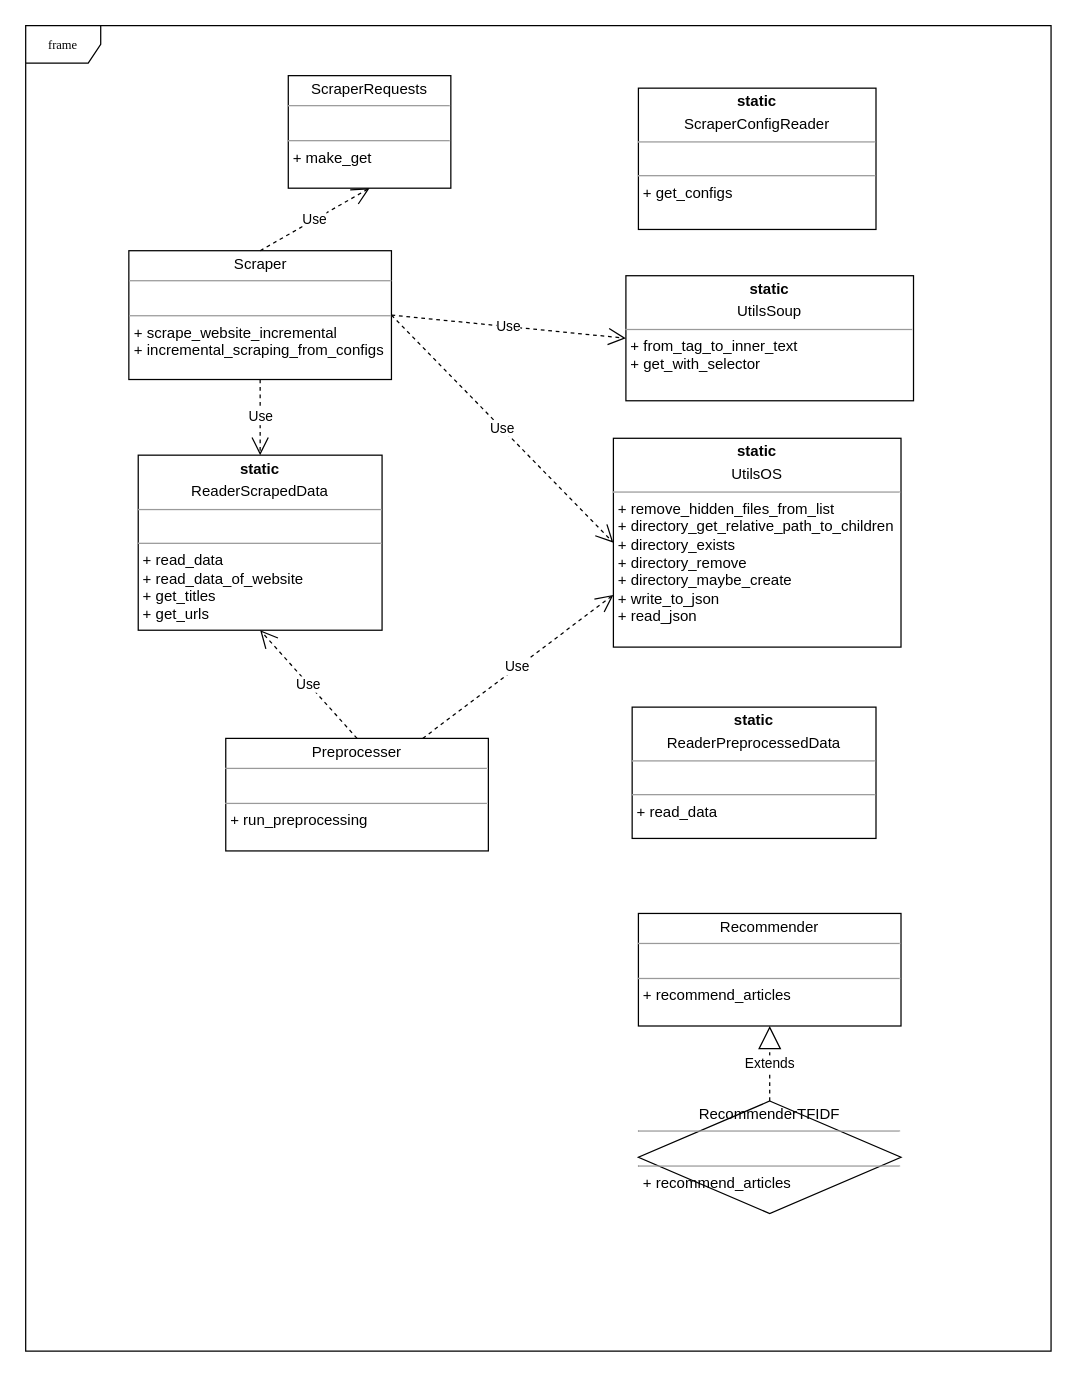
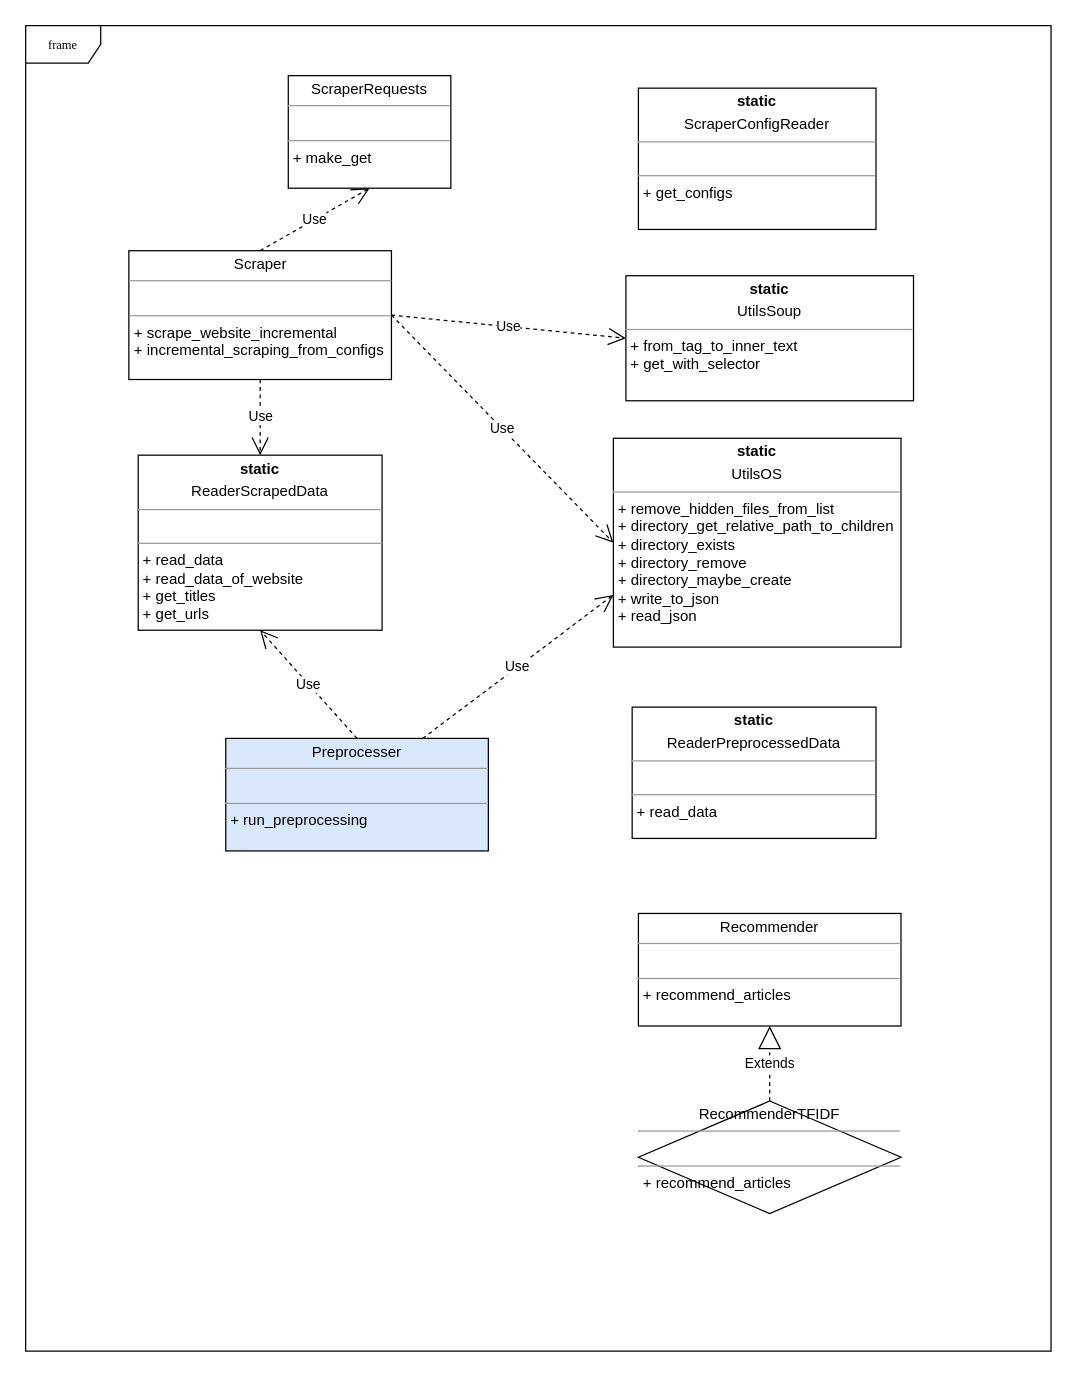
  <mxCell id="0" />
  <mxCell id="1" parent="0" />
  <mxCell id="2" value="frame" style="shape=umlFrame;whiteSpace=wrap;html=1;rounded=0;shadow=0;comic=0;labelBackgroundColor=none;strokeColor=#000000;strokeWidth=1;fillColor=#ffffff;fontFamily=Verdana;fontSize=10;fontColor=#000000;align=center;" parent="1" vertex="1"><mxGeometry x="20" y="20" width="820" height="1060" as="geometry" /></mxCell>
  <mxCell id="3" value="&lt;p style=&quot;margin: 0px ; margin-top: 4px ; text-align: center&quot;&gt;Scraper&lt;/p&gt;&lt;hr size=&quot;1&quot;&gt;&lt;p style=&quot;margin: 0px ; margin-left: 4px&quot;&gt;&lt;br&gt;&lt;/p&gt;&lt;hr size=&quot;1&quot;&gt;&lt;p style=&quot;margin: 0px ; margin-left: 4px&quot;&gt;+ scrape_website_incremental&lt;br&gt;+ incremental_scraping_from_configs&lt;/p&gt;" style="verticalAlign=top;align=left;overflow=fill;fontSize=12;fontFamily=Helvetica;html=1;rounded=0;shadow=0;comic=0;labelBackgroundColor=none;strokeColor=#000000;strokeWidth=1;fillColor=#ffffff;" parent="1" vertex="1"><mxGeometry x="102.5" y="200" width="210" height="103" as="geometry" /></mxCell>
  <mxCell id="4" value="&lt;p style=&quot;margin: 0px ; margin-top: 4px ; text-align: center&quot;&gt;&lt;b&gt;static&lt;/b&gt;&lt;/p&gt;&lt;p style=&quot;margin: 0px ; margin-top: 4px ; text-align: center&quot;&gt;ScraperConfigReader&lt;/p&gt;&lt;hr size=&quot;1&quot;&gt;&lt;p style=&quot;margin: 0px ; margin-left: 4px&quot;&gt;&lt;br&gt;&lt;/p&gt;&lt;hr size=&quot;1&quot;&gt;&lt;p style=&quot;margin: 0px ; margin-left: 4px&quot;&gt;+ get_configs&lt;br&gt;&lt;br&gt;&lt;/p&gt;" style="verticalAlign=top;align=left;overflow=fill;fontSize=12;fontFamily=Helvetica;html=1;rounded=0;shadow=0;comic=0;labelBackgroundColor=none;strokeColor=#000000;strokeWidth=1;fillColor=#ffffff;" vertex="1" parent="1"><mxGeometry x="510" y="70" width="190" height="113" as="geometry" /></mxCell>
  <mxCell id="5" value="&lt;p style=&quot;margin: 0px ; margin-top: 4px ; text-align: center&quot;&gt;&lt;span&gt;ScraperRequests&lt;/span&gt;&lt;br&gt;&lt;/p&gt;&lt;hr size=&quot;1&quot;&gt;&lt;p style=&quot;margin: 0px ; margin-left: 4px&quot;&gt;&lt;br&gt;&lt;/p&gt;&lt;hr size=&quot;1&quot;&gt;&lt;p style=&quot;margin: 0px ; margin-left: 4px&quot;&gt;+ make_get&lt;br&gt;&lt;br&gt;&lt;/p&gt;" style="verticalAlign=top;align=left;overflow=fill;fontSize=12;fontFamily=Helvetica;html=1;rounded=0;shadow=0;comic=0;labelBackgroundColor=none;strokeColor=#000000;strokeWidth=1;fillColor=#ffffff;" vertex="1" parent="1"><mxGeometry x="230" y="60" width="130" height="90" as="geometry" /></mxCell>
  <mxCell id="6" value="&lt;p style=&quot;margin: 0px ; margin-top: 4px ; text-align: center&quot;&gt;&lt;b&gt;static&lt;/b&gt;&lt;/p&gt;&lt;p style=&quot;margin: 0px ; margin-top: 4px ; text-align: center&quot;&gt;ReaderScrapedData&lt;/p&gt;&lt;hr size=&quot;1&quot;&gt;&lt;p style=&quot;margin: 0px ; margin-left: 4px&quot;&gt;&lt;br&gt;&lt;/p&gt;&lt;hr size=&quot;1&quot;&gt;&lt;p style=&quot;margin: 0px ; margin-left: 4px&quot;&gt;+ read_data&lt;/p&gt;&lt;p style=&quot;margin: 0px ; margin-left: 4px&quot;&gt;+&amp;nbsp;read_data_of_website&lt;/p&gt;&lt;p style=&quot;margin: 0px ; margin-left: 4px&quot;&gt;+&amp;nbsp;get_titles&lt;/p&gt;&lt;p style=&quot;margin: 0px ; margin-left: 4px&quot;&gt;+&amp;nbsp;get_urls&lt;br&gt;&lt;br&gt;&lt;/p&gt;" style="verticalAlign=top;align=left;overflow=fill;fontSize=12;fontFamily=Helvetica;html=1;rounded=0;shadow=0;comic=0;labelBackgroundColor=none;strokeColor=#000000;strokeWidth=1;fillColor=#ffffff;" vertex="1" parent="1"><mxGeometry x="110" y="363.5" width="195" height="140" as="geometry" /></mxCell>
  <mxCell id="7" value="&lt;p style=&quot;margin: 0px ; margin-top: 4px ; text-align: center&quot;&gt;&lt;b&gt;static&lt;/b&gt;&lt;/p&gt;&lt;p style=&quot;margin: 0px ; margin-top: 4px ; text-align: center&quot;&gt;&lt;span style=&quot;text-align: left&quot;&gt;UtilsOS&lt;/span&gt;&lt;/p&gt;&lt;hr size=&quot;1&quot;&gt;&lt;p style=&quot;margin: 0px ; margin-left: 4px&quot;&gt;+ remove_hidden_files_from_list&lt;/p&gt;&lt;p style=&quot;margin: 0px ; margin-left: 4px&quot;&gt;+&amp;nbsp;directory_get_relative_path_to_children&lt;/p&gt;&lt;p style=&quot;margin: 0px ; margin-left: 4px&quot;&gt;+&amp;nbsp;directory_exists&lt;/p&gt;&lt;p style=&quot;margin: 0px ; margin-left: 4px&quot;&gt;+&amp;nbsp;directory_remove&lt;/p&gt;&lt;p style=&quot;margin: 0px ; margin-left: 4px&quot;&gt;+&amp;nbsp;directory_maybe_create&lt;/p&gt;&lt;p style=&quot;margin: 0px ; margin-left: 4px&quot;&gt;+&amp;nbsp;write_to_json&lt;/p&gt;&lt;p style=&quot;margin: 0px ; margin-left: 4px&quot;&gt;+&amp;nbsp;read_json&lt;br&gt;&lt;br&gt;&lt;/p&gt;" style="verticalAlign=top;align=left;overflow=fill;fontSize=12;fontFamily=Helvetica;html=1;rounded=0;shadow=0;comic=0;labelBackgroundColor=none;strokeColor=#000000;strokeWidth=1;fillColor=#ffffff;" vertex="1" parent="1"><mxGeometry x="490" y="350" width="230" height="167" as="geometry" /></mxCell>
  <mxCell id="8" value="&lt;p style=&quot;margin: 0px ; margin-top: 4px ; text-align: center&quot;&gt;&lt;b&gt;static&lt;/b&gt;&lt;/p&gt;&lt;p style=&quot;margin: 0px ; margin-top: 4px ; text-align: center&quot;&gt;&lt;span style=&quot;text-align: left&quot;&gt;UtilsSoup&lt;/span&gt;&lt;/p&gt;&lt;hr size=&quot;1&quot;&gt;&lt;p style=&quot;margin: 0px ; margin-left: 4px&quot;&gt;+ from_tag_to_inner_text&lt;/p&gt;&lt;p style=&quot;margin: 0px ; margin-left: 4px&quot;&gt;+&amp;nbsp;get_with_selector&lt;/p&gt;&lt;p style=&quot;margin: 0px ; margin-left: 4px&quot;&gt;&lt;br&gt;&lt;/p&gt;" style="verticalAlign=top;align=left;overflow=fill;fontSize=12;fontFamily=Helvetica;html=1;rounded=0;shadow=0;comic=0;labelBackgroundColor=none;strokeColor=#000000;strokeWidth=1;fillColor=#ffffff;" vertex="1" parent="1"><mxGeometry x="500" y="220" width="230" height="100" as="geometry" /></mxCell>
  <mxCell id="9" value="Use" style="endArrow=open;endSize=12;dashed=1;html=1;exitX=0.5;exitY=0;exitDx=0;exitDy=0;entryX=0.5;entryY=1;entryDx=0;entryDy=0;" edge="1" parent="1" source="3" target="5"><mxGeometry width="160" relative="1" as="geometry"><mxPoint x="135" y="470" as="sourcePoint" /><mxPoint x="295" y="470" as="targetPoint" /></mxGeometry></mxCell>
  <mxCell id="10" value="Use" style="endArrow=open;endSize=12;dashed=1;html=1;exitX=0.5;exitY=1;exitDx=0;exitDy=0;entryX=0.5;entryY=0;entryDx=0;entryDy=0;" edge="1" parent="1" source="3" target="6"><mxGeometry width="160" relative="1" as="geometry"><mxPoint x="225" y="280" as="sourcePoint" /><mxPoint x="125" y="210" as="targetPoint" /></mxGeometry></mxCell>
  <mxCell id="11" value="Use" style="endArrow=open;endSize=12;dashed=1;html=1;exitX=1;exitY=0.5;exitDx=0;exitDy=0;entryX=0;entryY=0.5;entryDx=0;entryDy=0;" edge="1" parent="1" source="3" target="8"><mxGeometry width="160" relative="1" as="geometry"><mxPoint x="402" y="286" as="sourcePoint" /><mxPoint x="447" y="230" as="targetPoint" /></mxGeometry></mxCell>
  <mxCell id="12" value="Use" style="endArrow=open;endSize=12;dashed=1;html=1;exitX=1;exitY=0.5;exitDx=0;exitDy=0;entryX=0;entryY=0.5;entryDx=0;entryDy=0;" edge="1" parent="1" source="3" target="7"><mxGeometry width="160" relative="1" as="geometry"><mxPoint x="330" y="332" as="sourcePoint" /><mxPoint x="590" y="300" as="targetPoint" /></mxGeometry></mxCell>
- <mxCell id="13" value="&lt;p style=&quot;margin: 0px ; margin-top: 4px ; text-align: center&quot;&gt;Preprocesser&lt;/p&gt;&lt;hr size=&quot;1&quot;&gt;&lt;p style=&quot;margin: 0px ; margin-left: 4px&quot;&gt;&lt;br&gt;&lt;/p&gt;&lt;hr size=&quot;1&quot;&gt;&lt;p style=&quot;margin: 0px ; margin-left: 4px&quot;&gt;+ run_preprocessing&lt;br&gt;&lt;/p&gt;" style="verticalAlign=top;align=left;overflow=fill;fontSize=12;fontFamily=Helvetica;html=1;rounded=0;shadow=0;comic=0;labelBackgroundColor=none;strokeColor=#000000;strokeWidth=1;fillColor=#ffffff;" vertex="1" parent="1"><mxGeometry x="180" y="590" width="210" height="90" as="geometry" /></mxCell>
+ <mxCell id="13" value="&lt;p style=&quot;margin: 0px ; margin-top: 4px ; text-align: center&quot;&gt;Preprocesser&lt;/p&gt;&lt;hr size=&quot;1&quot;&gt;&lt;p style=&quot;margin: 0px ; margin-left: 4px&quot;&gt;&lt;br&gt;&lt;/p&gt;&lt;hr size=&quot;1&quot;&gt;&lt;p style=&quot;margin: 0px ; margin-left: 4px&quot;&gt;+ run_preprocessing&lt;br&gt;&lt;/p&gt;" style="verticalAlign=top;align=left;overflow=fill;fontSize=12;fontFamily=Helvetica;html=1;rounded=0;shadow=0;comic=0;labelBackgroundColor=none;strokeColor=#000000;strokeWidth=1;fillColor=#dae8fc;" vertex="1" parent="1"><mxGeometry x="180" y="590" width="210" height="90" as="geometry" /></mxCell>
  <mxCell id="14" value="Use" style="endArrow=open;endSize=12;dashed=1;html=1;exitX=0.5;exitY=0;exitDx=0;exitDy=0;entryX=0.5;entryY=1;entryDx=0;entryDy=0;" edge="1" parent="1" source="13" target="6"><mxGeometry width="160" relative="1" as="geometry"><mxPoint x="218" y="313" as="sourcePoint" /><mxPoint x="218" y="374" as="targetPoint" /></mxGeometry></mxCell>
  <mxCell id="15" value="Use" style="endArrow=open;endSize=12;dashed=1;html=1;exitX=0.75;exitY=0;exitDx=0;exitDy=0;entryX=0;entryY=0.75;entryDx=0;entryDy=0;" edge="1" parent="1" source="13" target="7"><mxGeometry width="160" relative="1" as="geometry"><mxPoint x="295" y="600" as="sourcePoint" /><mxPoint x="218" y="514" as="targetPoint" /></mxGeometry></mxCell>
  <mxCell id="16" value="&lt;p style=&quot;margin: 0px ; margin-top: 4px ; text-align: center&quot;&gt;&lt;b&gt;static&lt;/b&gt;&lt;/p&gt;&lt;p style=&quot;margin: 0px ; margin-top: 4px ; text-align: center&quot;&gt;ReaderPreprocessedData&lt;/p&gt;&lt;hr size=&quot;1&quot;&gt;&lt;p style=&quot;margin: 0px ; margin-left: 4px&quot;&gt;&lt;br&gt;&lt;/p&gt;&lt;hr size=&quot;1&quot;&gt;&lt;p style=&quot;margin: 0px ; margin-left: 4px&quot;&gt;+ read_data&lt;/p&gt;&lt;p style=&quot;margin: 0px ; margin-left: 4px&quot;&gt;&lt;br&gt;&lt;/p&gt;" style="verticalAlign=top;align=left;overflow=fill;fontSize=12;fontFamily=Helvetica;html=1;rounded=0;shadow=0;comic=0;labelBackgroundColor=none;strokeColor=#000000;strokeWidth=1;fillColor=#ffffff;" vertex="1" parent="1"><mxGeometry x="505" y="565" width="195" height="105" as="geometry" /></mxCell>
  <mxCell id="17" value="&lt;p style=&quot;margin: 0px ; margin-top: 4px ; text-align: center&quot;&gt;Recommender&lt;/p&gt;&lt;hr size=&quot;1&quot;&gt;&lt;p style=&quot;margin: 0px ; margin-left: 4px&quot;&gt;&lt;br&gt;&lt;/p&gt;&lt;hr size=&quot;1&quot;&gt;&lt;p style=&quot;margin: 0px ; margin-left: 4px&quot;&gt;+ recommend_articles&lt;br&gt;&lt;/p&gt;" style="verticalAlign=top;align=left;overflow=fill;fontSize=12;fontFamily=Helvetica;html=1;rounded=0;shadow=0;comic=0;labelBackgroundColor=none;strokeColor=#000000;strokeWidth=1;fillColor=#ffffff;" vertex="1" parent="1"><mxGeometry x="510" y="730" width="210" height="90" as="geometry" /></mxCell>
  <mxCell id="18" value="&lt;p style=&quot;margin: 0px ; margin-top: 4px ; text-align: center&quot;&gt;RecommenderTFIDF&lt;/p&gt;&lt;hr size=&quot;1&quot;&gt;&lt;p style=&quot;margin: 0px ; margin-left: 4px&quot;&gt;&lt;br&gt;&lt;/p&gt;&lt;hr size=&quot;1&quot;&gt;&lt;p style=&quot;margin: 0px ; margin-left: 4px&quot;&gt;+ recommend_articles&lt;br&gt;&lt;/p&gt;" style="rhombus;verticalAlign=top;align=left;overflow=fill;fontSize=12;fontFamily=Helvetica;html=1;shadow=0;comic=0;labelBackgroundColor=none;strokeColor=#000000;strokeWidth=1;fillColor=#ffffff;" vertex="1" parent="1"><mxGeometry x="510" y="880" width="210" height="90" as="geometry" /></mxCell>
  <mxCell id="19" value="Extends" style="endArrow=block;endSize=16;endFill=0;html=1;exitX=0.5;exitY=0;exitDx=0;exitDy=0;entryX=0.5;entryY=1;entryDx=0;entryDy=0;dashed=1;" edge="1" parent="1" source="18" target="17"><mxGeometry width="160" relative="1" as="geometry"><mxPoint x="20" y="1120" as="sourcePoint" /><mxPoint x="180" y="1120" as="targetPoint" /><mxPoint as="offset" /></mxGeometry></mxCell>
